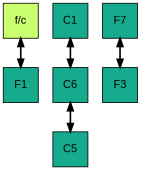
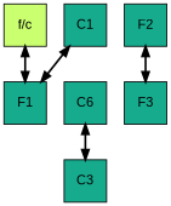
  digraph {
    node [fillcolor="#17AB8E" fontname=Arial shape=box style=filled]
    edge [dir=both style=bold]
    n1 [fillcolor=darkolivegreen1 height=0.6 label="f/c" width=0.6]
    n2 [height=0.6 label=F1 width=0.6]
    n3 [height=0.6 label=C1 width=0.6]
    n4 [height=0.6 label=C6 width=0.6]
-   n5 [height=0.6 label=F7 width=0.6]
+   n5 [height=0.6 label=F2 width=0.6]
    n6 [height=0.6 label=F3 width=0.6]
-   n7 [height=0.6 label=C5 width=0.6]
+   n7 [height=0.6 label=C3 width=0.6]
    n1 -> n2
-   n3 -> n4
+   n3 -> n2
    n4 -> n7
    n5 -> n6
  }
